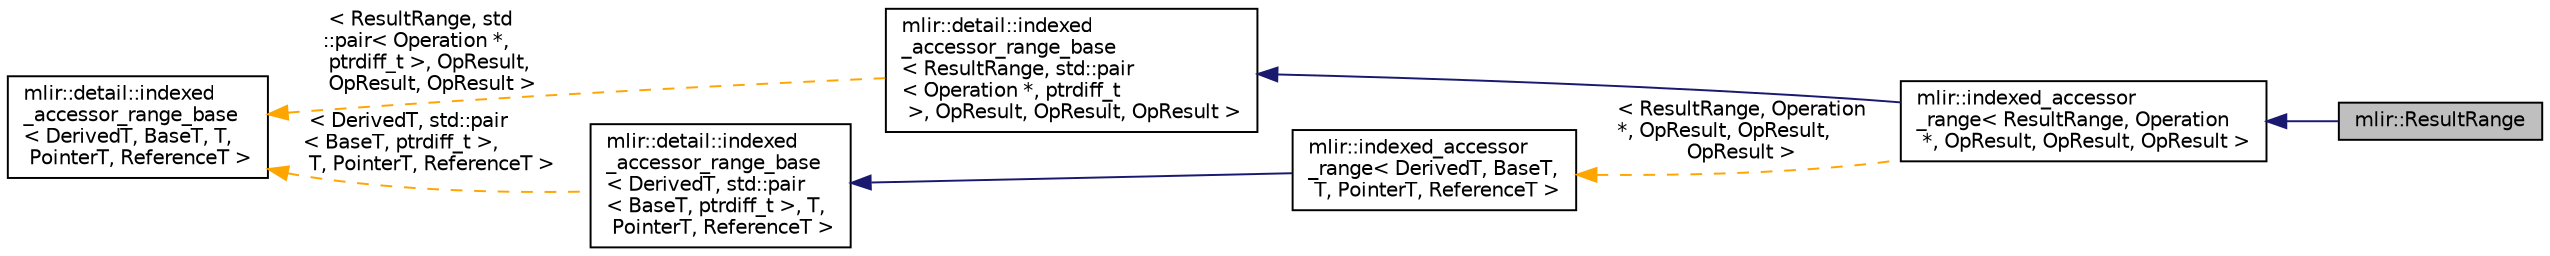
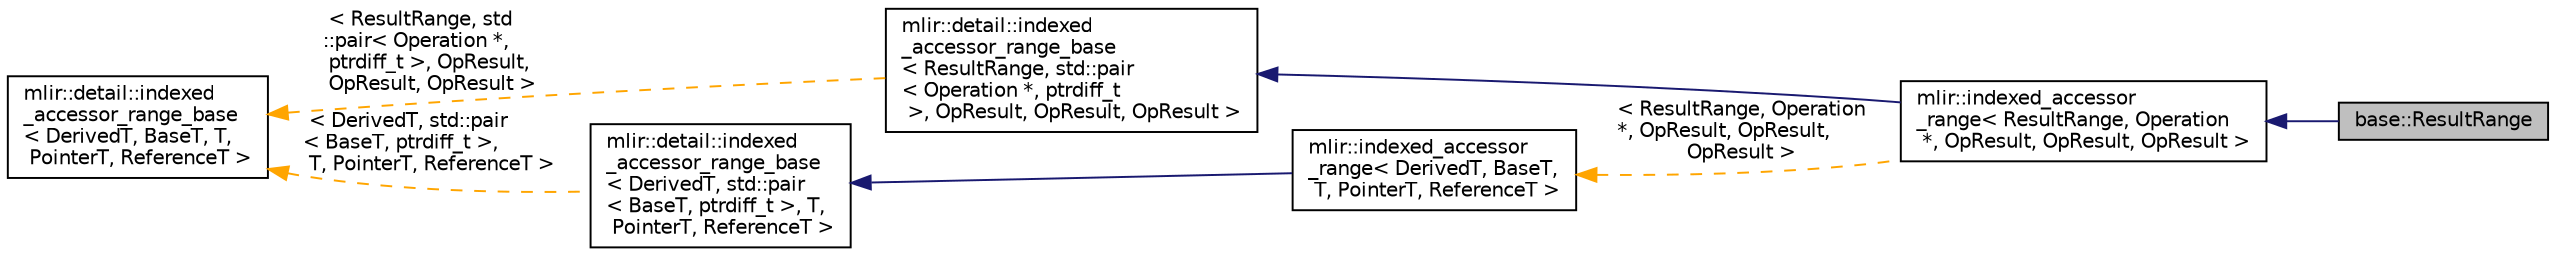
  digraph {
    rankdir=LR
    node [color=black fontname=Helvetica fontsize=10 shape=record]
    edge [color=midnightblue dir=back fontname=Helvetica fontsize=10 labelfontname=Helvetica labelfontsize=10 style=solid]
-   n1 [fillcolor=grey75 fontcolor=black height=0.2 label="mlir::ResultRange" style=filled width=0.4]
+   n1 [fillcolor=grey75 fontcolor=black height=0.2 label="base::ResultRange" style=filled width=0.4]
    n2 [height=0.2 label="mlir::indexed_accessor\l_range\< ResultRange, Operation\l *, OpResult, OpResult, OpResult \>" width=0.4]
    n3 [height=0.2 label="mlir::detail::indexed\l_accessor_range_base\l\< ResultRange, std::pair\l\< Operation *, ptrdiff_t\l \>, OpResult, OpResult, OpResult \>" width=0.4]
    n4 [height=0.2 label="mlir::detail::indexed\l_accessor_range_base\l\< DerivedT, BaseT, T,\l PointerT, ReferenceT \>" width=0.4]
    n5 [height=0.2 label="mlir::detail::indexed\l_accessor_range_base\l\< DerivedT, std::pair\l\< BaseT, ptrdiff_t \>, T,\l PointerT, ReferenceT \>" width=0.4]
    n6 [height=0.2 label="mlir::indexed_accessor\l_range\< DerivedT, BaseT,\l T, PointerT, ReferenceT \>" width=0.4]
    n2 -> n1
    n3 -> n2
    n4 -> n3 [color=orange label=" \< ResultRange, std\l::pair\< Operation *,\l ptrdiff_t \>, OpResult,\l OpResult, OpResult \>" style=dashed]
    n4 -> n5 [color=orange label=" \< DerivedT, std::pair\l\< BaseT, ptrdiff_t \>,\l T, PointerT, ReferenceT \>" style=dashed]
    n5 -> n6
    n6 -> n2 [color=orange label=" \< ResultRange, Operation\l *, OpResult, OpResult,\l OpResult \>" style=dashed]
  }
